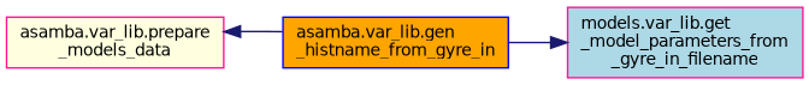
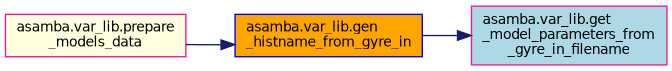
  digraph {
    rankdir=LR
    node [color=deeppink fontname=Helvetica fontsize=10 shape=record style=filled]
    edge [color=midnightblue fontname=Helvetica fontsize=10 labelfontname=Helvetica labelfontsize=10 style=solid]
    n1 [fillcolor=lightyellow fontcolor=black height=0.2 label="asamba.var_lib.prepare\l_models_data" width=0.4]
    n2 [color=blue fillcolor=orange height=0.2 label="asamba.var_lib.gen\l_histname_from_gyre_in" width=0.4]
-   n3 [fillcolor=lightblue height=0.2 label="models.var_lib.get\l_model_parameters_from\l_gyre_in_filename" width=0.4]
-   n2 -> n1
+   n3 [fillcolor=lightblue height=0.2 label="asamba.var_lib.get\l_model_parameters_from\l_gyre_in_filename" width=0.4]
+   n1 -> n2
    n2 -> n3
  }
